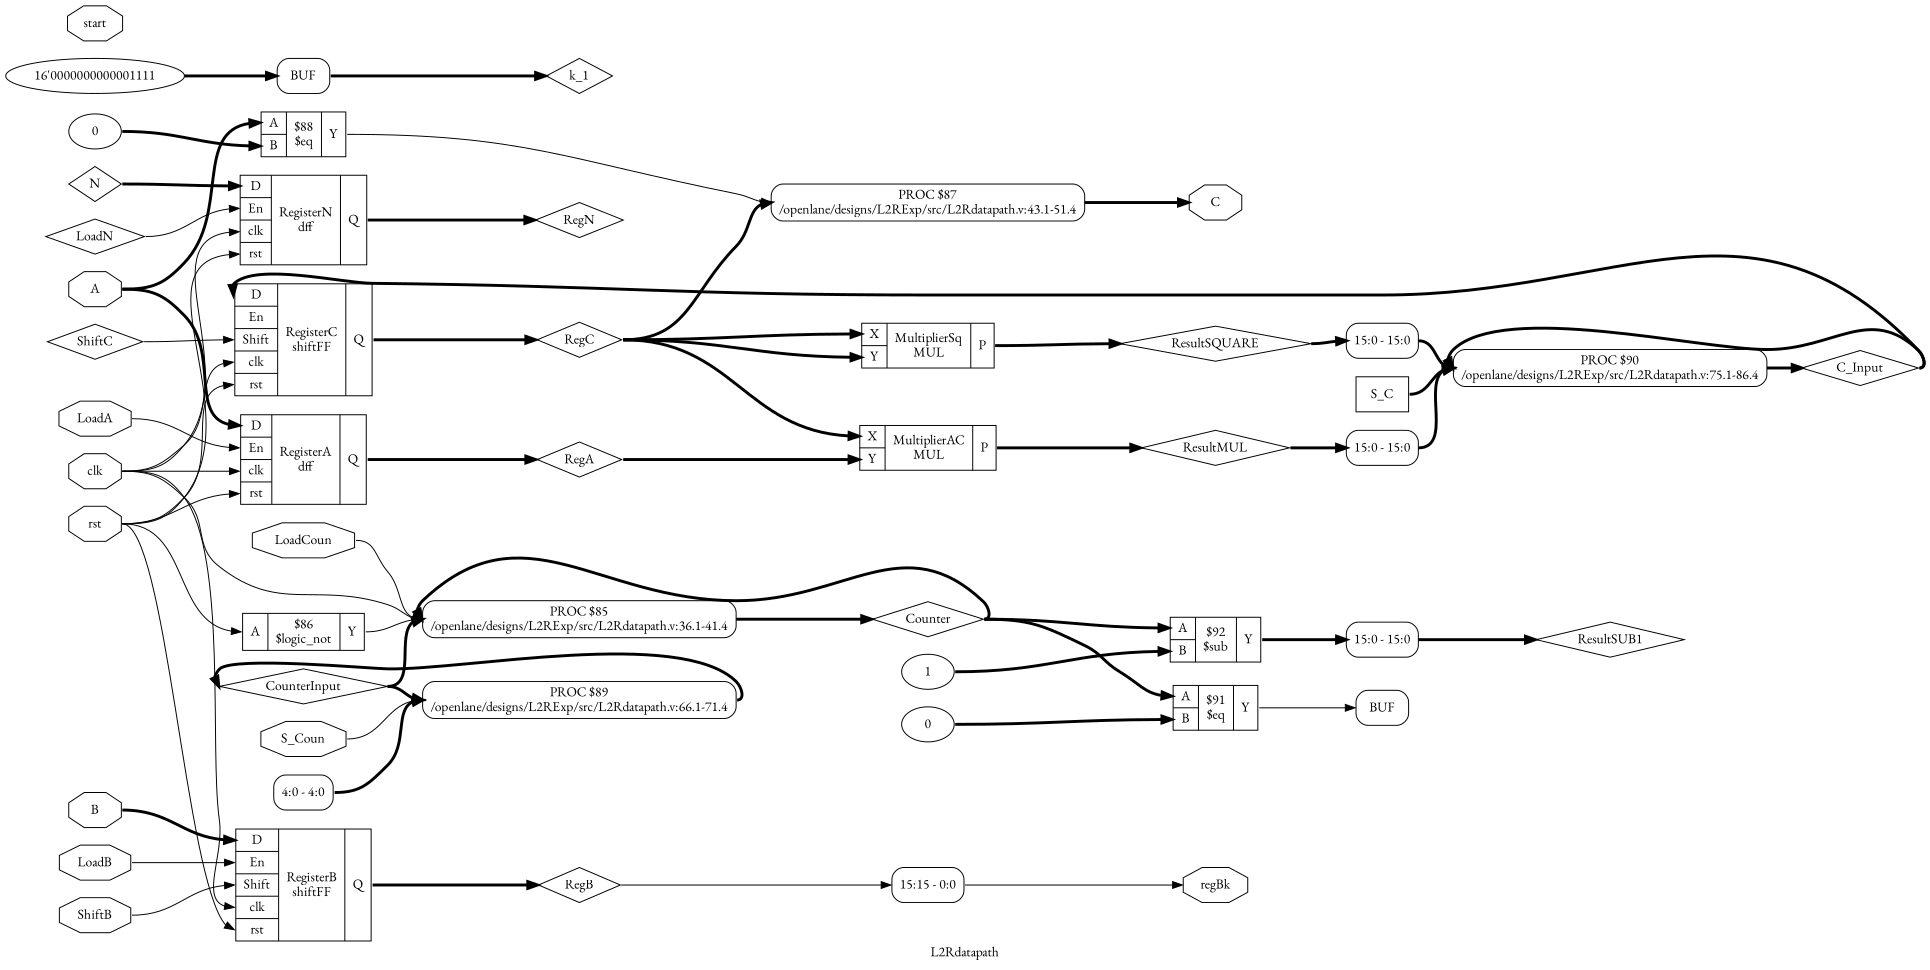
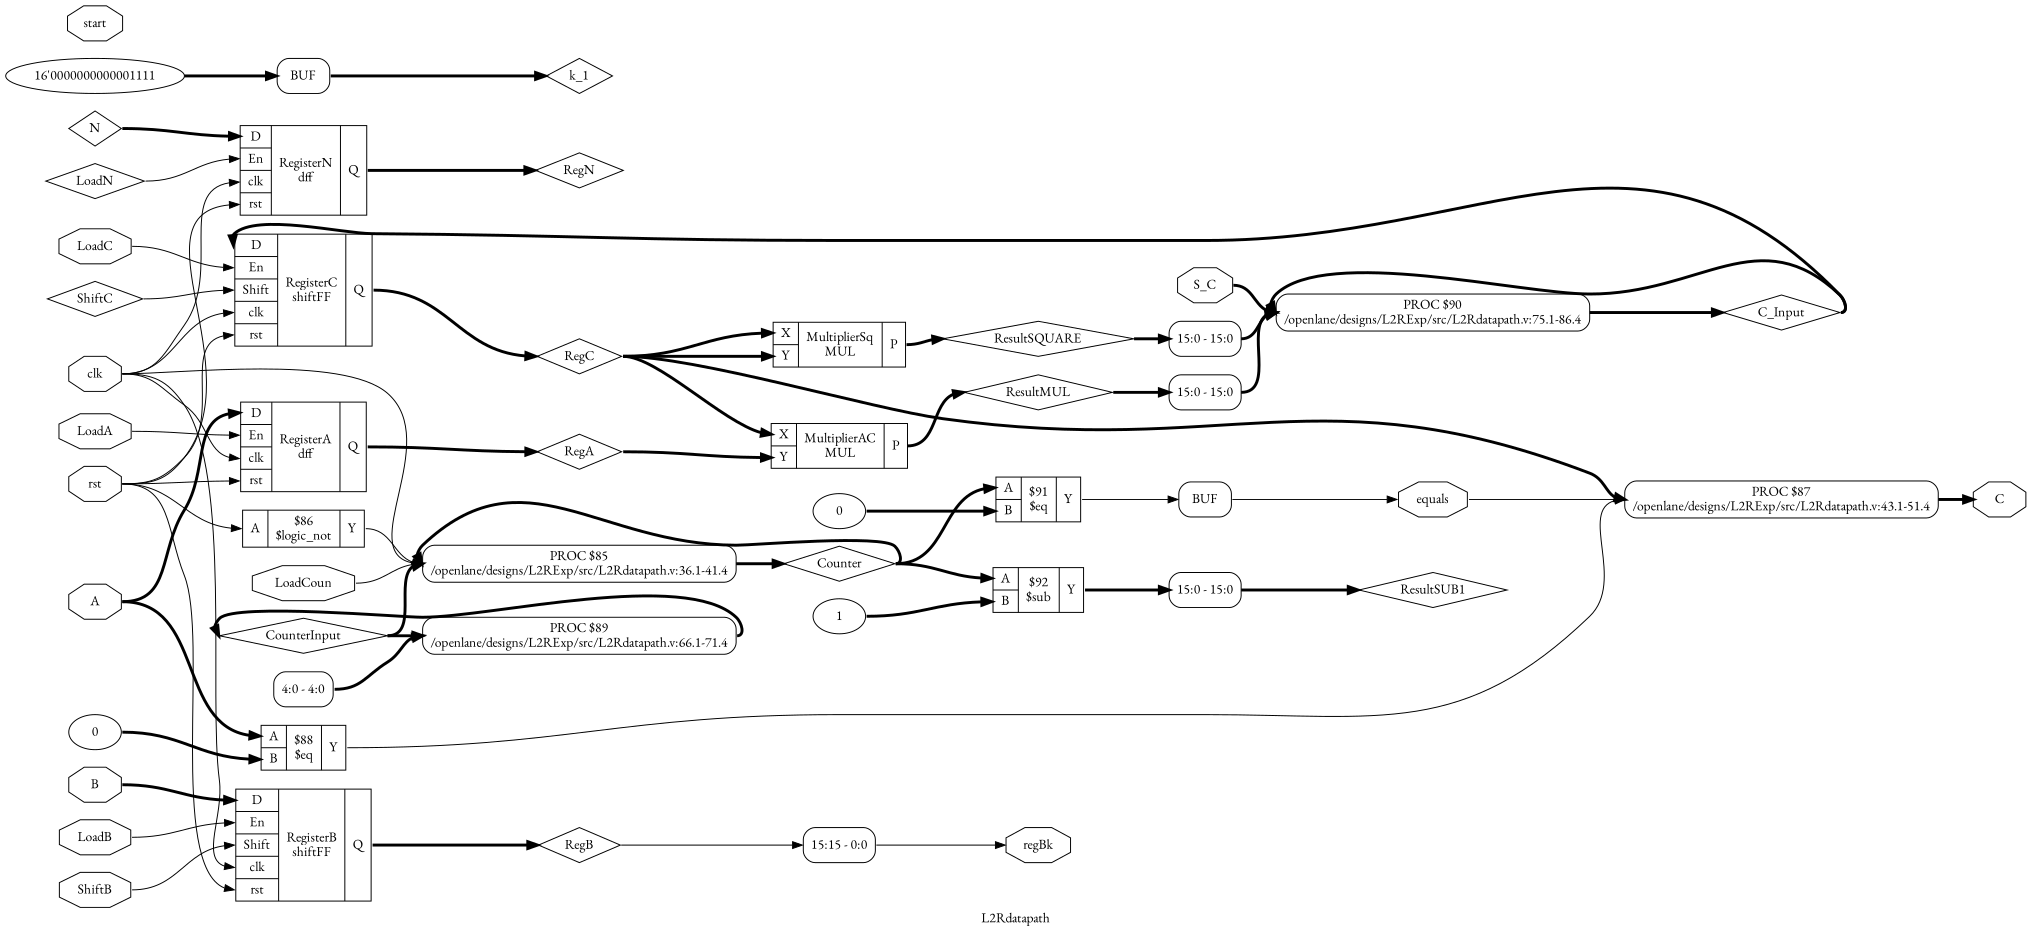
  digraph {
    fontname="EB Garamond"
    label=L2Rdatapath
    rankdir=LR
    remincross=true
    node [color=black fontcolor=black fontname="EB Garamond" shape=record]
    edge [color=black fontname="EB Garamond" headport=w tailport=e style="setlinewidth(3)"]
    n1 [label=LoadN shape=diamond]
    n2 [label="{{<p49> D|<p50> En|<p39> clk|<p38> rst}|RegisterN\ndff|{<p52> Q}}" color="" fontcolor=""]
    n3 [label=RegN shape=diamond]
    n4 [label=ResultMUL shape=diamond]
    n5 [label="<s0> 15:0 - 15:0 " style=rounded color="" fontcolor=""]
    n6 [label="PROC $90\n/openlane/designs/L2RExp/src/L2Rdatapath.v:75.1-86.4" shape=box style=rounded color="" fontcolor=""]
    n7 [label=ResultSQUARE shape=diamond]
    n8 [label="<s0> 15:0 - 15:0 " style=rounded color="" fontcolor=""]
    n9 [label=ResultSUB1 shape=diamond]
    n10 [label="<s0> 4:0 - 4:0 " style=rounded color="" fontcolor=""]
    n11 [label="PROC $89\n/openlane/designs/L2RExp/src/L2Rdatapath.v:66.1-71.4" shape=box style=rounded color="" fontcolor=""]
    n12 [label=k_1 shape=diamond]
    n13 [label=Counter shape=diamond]
    n14 [label="{{<p37> A|<p36> B}|$92\n$sub|{<p41> Y}}" color="" fontcolor=""]
    n15 [label="{{<p37> A|<p36> B}|$91\n$eq|{<p41> Y}}" color="" fontcolor=""]
    n16 [label="PROC $85\n/openlane/designs/L2RExp/src/L2Rdatapath.v:36.1-41.4" shape=box style=rounded color="" fontcolor=""]
    n17 [label="<s0> 15:0 - 15:0 " style=rounded color="" fontcolor=""]
    n18 [label=BUF shape=box style=rounded color="" fontcolor=""]
    n19 [label=CounterInput shape=diamond]
    n20 [label=ShiftC shape=diamond]
    n21 [label="{{<p49> D|<p50> En|<p51> Shift|<p39> clk|<p38> rst}|RegisterC\nshiftFF|{<p52> Q}}" color="" fontcolor=""]
    n22 [label=RegC shape=diamond]
    n23 [label="{{<p40> X|<p41> Y}|MultiplierAC\nMUL|{<p42> P}}" color="" fontcolor=""]
    n24 [label="{{<p40> X|<p41> Y}|MultiplierSq\nMUL|{<p42> P}}" color="" fontcolor=""]
    n25 [label="PROC $87\n/openlane/designs/L2RExp/src/L2Rdatapath.v:43.1-51.4" shape=box style=rounded color="" fontcolor=""]
    n26 [label=C shape=octagon]
    n27 [label=RegB shape=diamond]
    n28 [label="<s0> 15:15 - 0:0 " style=rounded color="" fontcolor=""]
    n29 [label=regBk shape=octagon]
    n30 [label=RegA shape=diamond]
    n31 [label=C_Input shape=diamond]
    n32 [label=N shape=diamond]
+   n33 [label=equals shape=octagon]
    n34 [label=start shape=octagon]
-   n35 [label=S_C shape=box]
-   n36 [label=S_Coun shape=octagon]
+   n35 [label=S_C shape=octagon]
+   n37 [label=LoadC shape=octagon]
    n38 [label=ShiftB shape=octagon]
    n39 [label="{{<p49> D|<p50> En|<p51> Shift|<p39> clk|<p38> rst}|RegisterB\nshiftFF|{<p52> Q}}" color="" fontcolor=""]
    n40 [label=LoadB shape=octagon]
    n41 [label=LoadCoun shape=octagon]
    n42 [label=LoadA shape=octagon]
    n43 [label="{{<p49> D|<p50> En|<p39> clk|<p38> rst}|RegisterA\ndff|{<p52> Q}}" color="" fontcolor=""]
    n44 [label=B shape=octagon]
    n45 [label=A shape=octagon]
    n46 [label="{{<p37> A|<p36> B}|$88\n$eq|{<p41> Y}}" color="" fontcolor=""]
    n47 [label=rst shape=octagon]
    n48 [label="{{<p37> A}|$86\n$logic_not|{<p41> Y}}" color="" fontcolor=""]
    n49 [label=clk shape=octagon]
    n50 [label=1 color="" fontcolor="" shape=""]
    n51 [label=0 color="" fontcolor="" shape=""]
    n52 [label=0 color="" fontcolor="" shape=""]
    n53 [label="16'0000000000001111" color="" fontcolor="" shape=""]
    n54 [label=BUF shape=box style=rounded color="" fontcolor=""]
    n1 -> n2 [headport="p50:w" style=""]
    n2 -> n3 [tailport="p52:e"]
    n4 -> n5 [headport="s0:w"]
    n5 -> n6
    n6 -> n31
    n7 -> n8 [headport="s0:w"]
    n8 -> n6
    n10 -> n11
    n11 -> n19
    n13 -> n14 [headport="p37:w"]
    n13 -> n15 [headport="p37:w"]
    n13 -> n16
    n14 -> n17 [headport="s0:w" tailport="p41:e"]
    n15 -> n18 [headport="w:w" tailport="p41:e" style=""]
    n16 -> n13
    n17 -> n9
+   n18 -> n33 [tailport="e:e" style=""]
    n19 -> n11
    n19 -> n16
    n20 -> n21 [headport="p51:w" style=""]
    n21 -> n22 [tailport="p52:e"]
    n22 -> n23 [headport="p40:w"]
    n22 -> n24 [headport="p40:w"]
    n22 -> n24 [headport="p41:w"]
    n22 -> n25
    n23 -> n4 [tailport="p42:e"]
    n24 -> n7 [tailport="p42:e"]
    n25 -> n26
    n27 -> n28 [headport="s0:w" style=""]
    n28 -> n29 [style=""]
    n30 -> n23 [headport="p41:w"]
    n31 -> n6
    n31 -> n21 [headport="p49:w"]
    n32 -> n2 [headport="p49:w"]
+   n33 -> n25 [style=""]
    n35 -> n6
-   n36 -> n11 [style=""]
+   n37 -> n21 [headport="p50:w" style=""]
    n38 -> n39 [headport="p51:w" style=""]
    n39 -> n27 [tailport="p52:e"]
    n40 -> n39 [headport="p50:w" style=""]
    n41 -> n16 [style=""]
    n42 -> n43 [headport="p50:w" style=""]
    n43 -> n30 [tailport="p52:e"]
    n44 -> n39 [headport="p49:w"]
    n45 -> n43 [headport="p49:w"]
    n45 -> n46 [headport="p37:w"]
    n46 -> n25 [tailport="p41:e" style=""]
    n47 -> n2 [headport="p38:w" style=""]
    n47 -> n21 [headport="p38:w" style=""]
    n47 -> n39 [headport="p38:w" style=""]
    n47 -> n43 [headport="p38:w" style=""]
    n47 -> n48 [headport="p37:w" style=""]
    n48 -> n16 [tailport="p41:e" style=""]
    n49 -> n2 [headport="p39:w" style=""]
    n49 -> n16 [style=""]
    n49 -> n21 [headport="p39:w" style=""]
    n49 -> n39 [headport="p39:w" style=""]
    n49 -> n43 [headport="p39:w" style=""]
    n50 -> n14 [headport="p36:w"]
    n51 -> n15 [headport="p36:w"]
    n52 -> n46 [headport="p36:w"]
    n53 -> n54 [headport="w:w"]
    n54 -> n12 [tailport="e:e"]
  }
